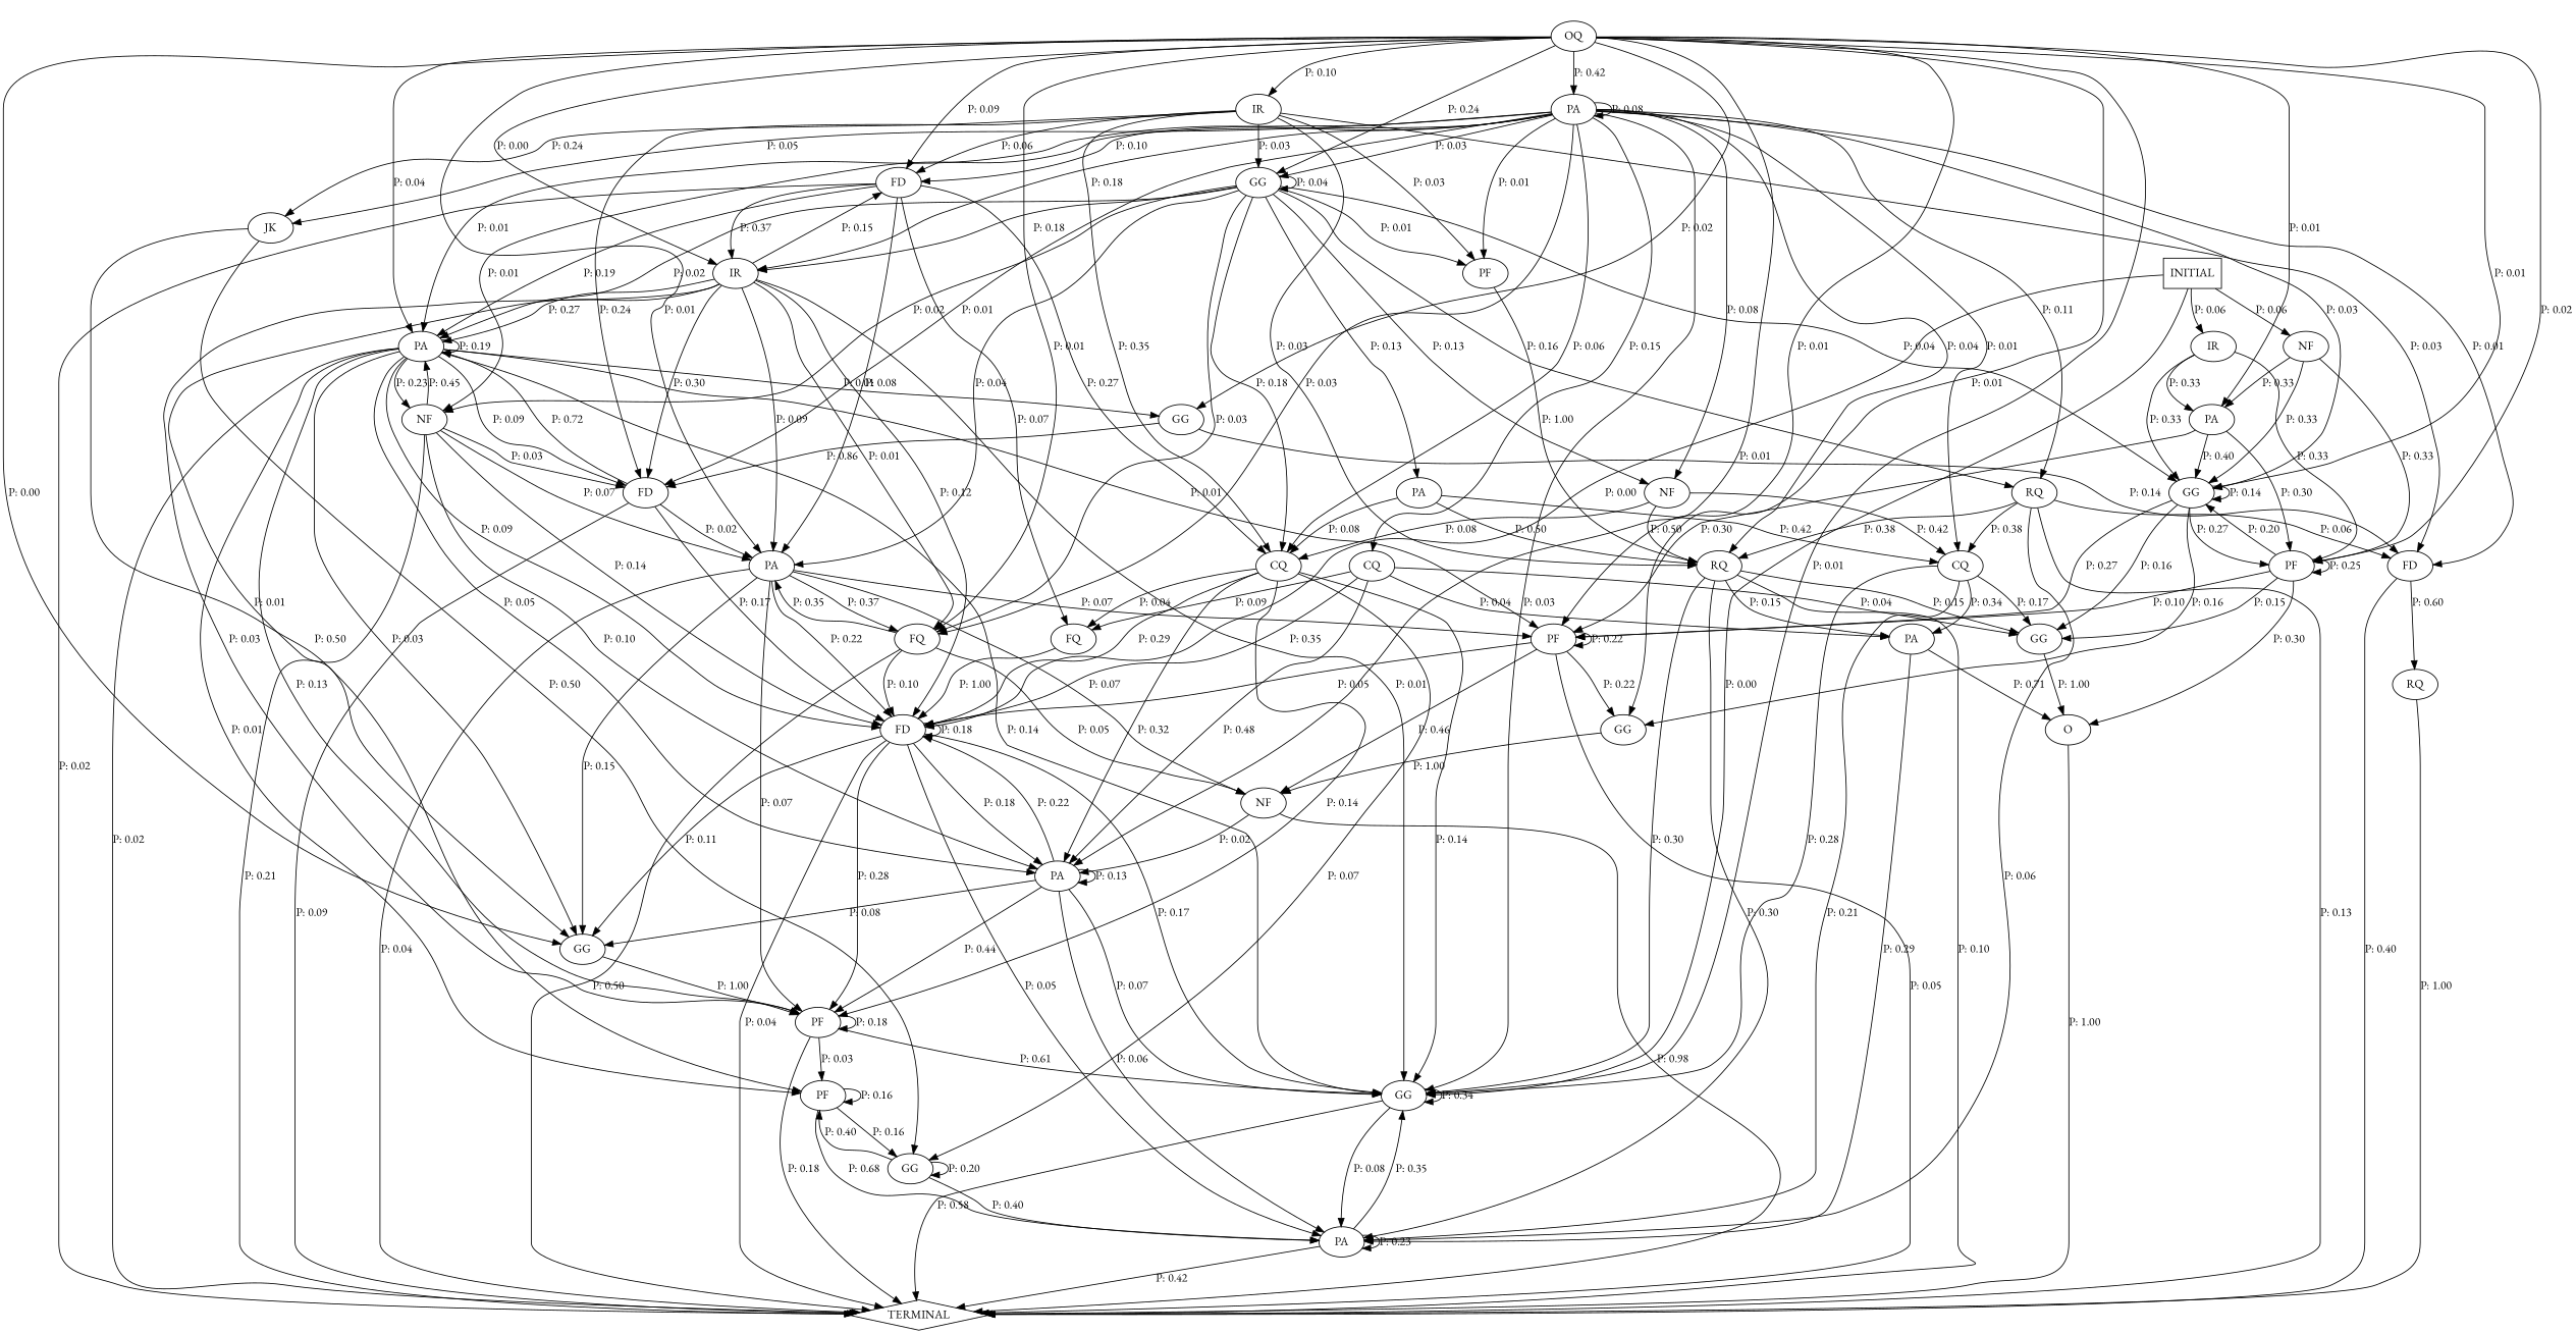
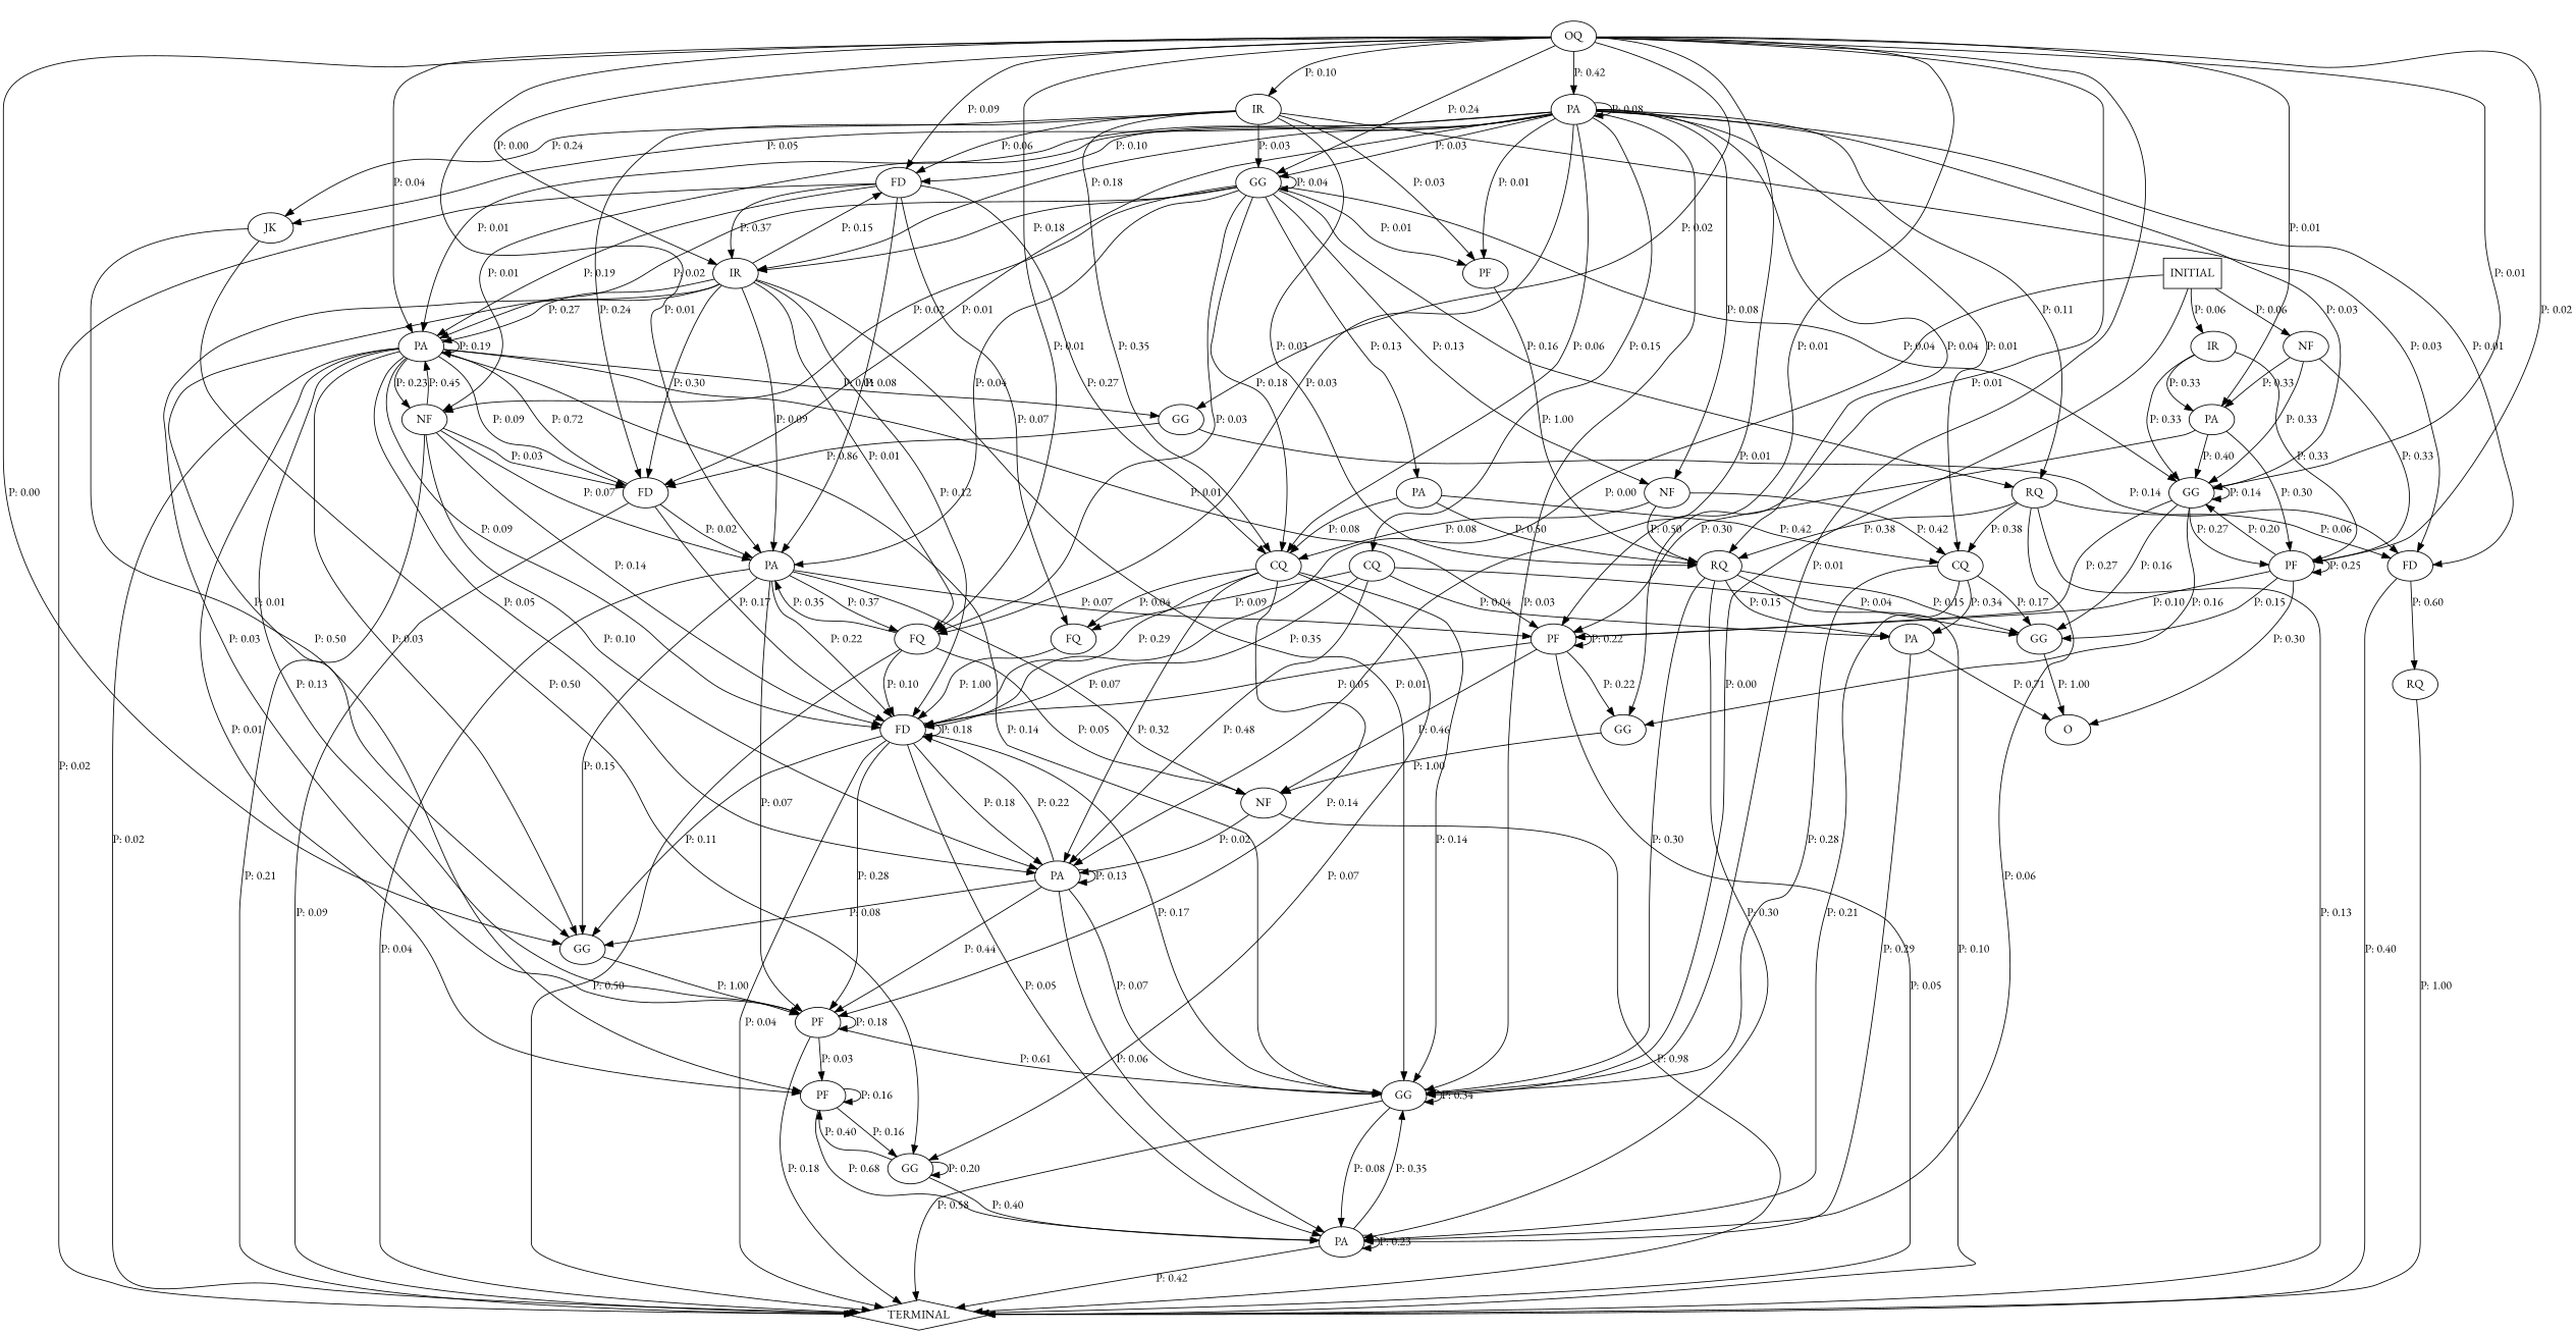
  digraph {
    fontname="EB Garamond"
    node [fontname="EB Garamond"]
    edge [fontname="EB Garamond"]
    n1 [label=CQ]
    n2 [label=GG]
    n3 [label=GG]
    n4 [label=PA]
    n5 [label=PA]
    n6 [label=O]
    n7 [label=TERMINAL shape=diamond]
    n8 [label=CQ]
    n9 [label=FD]
    n10 [label=FQ]
    n11 [label=PA]
    n12 [label=PF]
    n13 [label=GG]
    n14 [label=CQ]
    n15 [label=GG]
    n16 [label=PF]
    n17 [label=FD]
    n18 [label=RQ]
    n19 [label=FD]
    n20 [label=PA]
    n21 [label=PA]
    n22 [label=FQ]
    n23 [label=NF]
    n24 [label=PF]
    n25 [label=GG]
    n26 [label=NF]
    n27 [label=FD]
    n28 [label=IR]
    n29 [label=GG]
    n30 [label=GG]
    n31 [label=PF]
    n32 [label=GG]
    n33 [label=NF]
    n34 [label=PA]
    n35 [label=PF]
    n36 [label=RQ]
    n37 [label=RQ]
    n38 [label=IR]
    n39 [label=PA]
    n40 [label=IR]
    n41 [label=JK]
    n42 [label=NF]
    n43 [label=OQ]
    n44 [label=PA]
    n45 [label=INITIAL shape=box]
    n1 -> n2 [label="P: 0.17"]
    n1 -> n3 [label="P: 0.28"]
    n1 -> n4 [label="P: 0.34"]
    n1 -> n5 [label="P: 0.21"]
    n2 -> n6 [label="P: 1.00"]
    n3 -> n3 [label="P: 0.34"]
    n3 -> n5 [label="P: 0.08"]
    n3 -> n7 [label="P: 0.58"]
    n4 -> n5 [label="P: 0.29"]
    n4 -> n6 [label="P: 0.71"]
    n5 -> n3 [label="P: 0.35"]
    n5 -> n5 [label="P: 0.23"]
    n5 -> n7 [label="P: 0.42"]
-   n6 -> n7 [label="P: 1.00"]
    n8 -> n2 [label="P: 0.04"]
    n8 -> n4 [label="P: 0.04"]
    n8 -> n9 [label="P: 0.35"]
    n8 -> n10 [label="P: 0.09"]
    n8 -> n11 [label="P: 0.48"]
    n9 -> n3 [label="P: 0.17"]
    n9 -> n5 [label="P: 0.05"]
    n9 -> n7 [label="P: 0.04"]
    n9 -> n9 [label="P: 0.18"]
    n9 -> n11 [label="P: 0.18"]
    n9 -> n12 [label="P: 0.28"]
    n9 -> n13 [label="P: 0.11"]
    n10 -> n9 [label="P: 1.00"]
    n11 -> n3 [label="P: 0.07"]
    n11 -> n5 [label="P: 0.06"]
    n11 -> n9 [label="P: 0.22"]
    n11 -> n11 [label="P: 0.13"]
    n11 -> n12 [label="P: 0.44"]
    n11 -> n13 [label="P: 0.08"]
    n12 -> n3 [label="P: 0.61"]
    n12 -> n7 [label="P: 0.18"]
    n12 -> n12 [label="P: 0.18"]
    n12 -> n16 [label="P: 0.03"]
    n13 -> n12 [label="P: 1.00"]
    n14 -> n3 [label="P: 0.14"]
    n14 -> n9 [label="P: 0.29"]
    n14 -> n10 [label="P: 0.04"]
    n14 -> n11 [label="P: 0.32"]
    n14 -> n12 [label="P: 0.14"]
    n14 -> n15 [label="P: 0.07"]
    n15 -> n5 [label="P: 0.40"]
    n15 -> n15 [label="P: 0.20"]
    n15 -> n16 [label="P: 0.40"]
    n16 -> n5 [label="P: 0.68"]
    n16 -> n15 [label="P: 0.16"]
    n16 -> n16 [label="P: 0.16"]
    n17 -> n7 [label="P: 0.40"]
    n17 -> n18 [label="P: 0.60"]
    n18 -> n7 [label="P: 1.00"]
    n19 -> n7 [label="P: 0.09"]
    n19 -> n9 [label="P: 0.17"]
    n19 -> n20 [label="P: 0.02"]
    n19 -> n21 [label="P: 0.72"]
    n20 -> n7 [label="P: 0.04"]
    n20 -> n9 [label="P: 0.22"]
    n20 -> n12 [label="P: 0.07"]
    n20 -> n13 [label="P: 0.15"]
    n20 -> n22 [label="P: 0.37"]
    n20 -> n23 [label="P: 0.07"]
    n20 -> n24 [label="P: 0.07"]
    n21 -> n3 [label="P: 0.14"]
    n21 -> n7 [label="P: 0.02"]
    n21 -> n9 [label="P: 0.09"]
    n21 -> n11 [label="P: 0.05"]
    n21 -> n12 [label="P: 0.13"]
    n21 -> n13 [label="P: 0.03"]
    n21 -> n16 [label="P: 0.01"]
    n21 -> n19 [label="P: 0.09"]
    n21 -> n21 [label="P: 0.19"]
    n21 -> n24 [label="P: 0.01"]
    n21 -> n25 [label="P: 0.01"]
    n21 -> n26 [label="P: 0.23"]
    n22 -> n7 [label="P: 0.50"]
    n22 -> n9 [label="P: 0.10"]
    n22 -> n20 [label="P: 0.35"]
    n22 -> n23 [label="P: 0.05"]
    n23 -> n7 [label="P: 0.98"]
    n23 -> n11 [label="P: 0.02"]
    n24 -> n7 [label="P: 0.05"]
    n24 -> n9 [label="P: 0.05"]
    n24 -> n23 [label="P: 0.46"]
    n24 -> n24 [label="P: 0.22"]
    n24 -> n29 [label="P: 0.22"]
    n25 -> n17 [label="P: 0.14"]
    n25 -> n19 [label="P: 0.86"]
    n26 -> n7 [label="P: 0.21"]
    n26 -> n9 [label="P: 0.14"]
    n26 -> n11 [label="P: 0.10"]
    n26 -> n19 [label="P: 0.03"]
    n26 -> n20 [label="P: 0.07"]
    n26 -> n21 [label="P: 0.45"]
    n27 -> n7 [label="P: 0.02"]
    n27 -> n10 [label="P: 0.07"]
    n27 -> n14 [label="P: 0.27"]
    n27 -> n20 [label="P: 0.08"]
    n27 -> n21 [label="P: 0.19"]
    n27 -> n28 [label="P: 0.37"]
    n28 -> n3 [label="P: 0.01"]
    n28 -> n9 [label="P: 0.12"]
    n28 -> n12 [label="P: 0.03"]
    n28 -> n13 [label="P: 0.01"]
    n28 -> n19 [label="P: 0.30"]
    n28 -> n20 [label="P: 0.09"]
    n28 -> n21 [label="P: 0.27"]
    n28 -> n22 [label="P: 0.01"]
    n28 -> n27 [label="P: 0.15"]
    n29 -> n23 [label="P: 1.00"]
    n30 -> n2 [label="P: 0.16"]
    n30 -> n24 [label="P: 0.27"]
    n30 -> n29 [label="P: 0.16"]
    n30 -> n30 [label="P: 0.14"]
    n30 -> n31 [label="P: 0.27"]
    n31 -> n2 [label="P: 0.15"]
    n31 -> n6 [label="P: 0.30"]
    n31 -> n24 [label="P: 0.10"]
    n31 -> n30 [label="P: 0.20"]
    n31 -> n31 [label="P: 0.25"]
    n32 -> n14 [label="P: 0.18"]
    n32 -> n20 [label="P: 0.04"]
    n32 -> n21 [label="P: 0.02"]
    n32 -> n22 [label="P: 0.03"]
    n32 -> n26 [label="P: 0.02"]
    n32 -> n28 [label="P: 0.18"]
    n32 -> n30 [label="P: 0.04"]
    n32 -> n32 [label="P: 0.04"]
    n32 -> n33 [label="P: 0.13"]
    n32 -> n34 [label="P: 0.13"]
    n32 -> n35 [label="P: 0.01"]
    n32 -> n36 [label="P: 0.16"]
    n33 -> n1 [label="P: 0.42"]
    n33 -> n14 [label="P: 0.08"]
    n33 -> n37 [label="P: 0.50"]
    n34 -> n1 [label="P: 0.42"]
    n34 -> n14 [label="P: 0.08"]
    n34 -> n37 [label="P: 0.50"]
    n35 -> n37 [label="P: 1.00"]
    n36 -> n1 [label="P: 0.38"]
    n36 -> n5 [label="P: 0.06"]
    n36 -> n7 [label="P: 0.13"]
    n36 -> n17 [label="P: 0.06"]
    n36 -> n37 [label="P: 0.38"]
    n37 -> n2 [label="P: 0.15"]
    n37 -> n3 [label="P: 0.30"]
    n37 -> n4 [label="P: 0.15"]
    n37 -> n5 [label="P: 0.30"]
    n37 -> n7 [label="P: 0.10"]
    n38 -> n30 [label="P: 0.33"]
    n38 -> n31 [label="P: 0.33"]
    n38 -> n39 [label="P: 0.33"]
    n39 -> n24 [label="P: 0.30"]
    n39 -> n30 [label="P: 0.40"]
    n39 -> n31 [label="P: 0.30"]
    n40 -> n14 [label="P: 0.35"]
    n40 -> n17 [label="P: 0.03"]
    n40 -> n19 [label="P: 0.24"]
    n40 -> n27 [label="P: 0.06"]
    n40 -> n32 [label="P: 0.03"]
    n40 -> n35 [label="P: 0.03"]
    n40 -> n37 [label="P: 0.03"]
    n40 -> n41 [label="P: 0.24"]
    n41 -> n15 [label="P: 0.50"]
    n41 -> n16 [label="P: 0.50"]
    n42 -> n30 [label="P: 0.33"]
    n42 -> n31 [label="P: 0.33"]
    n42 -> n39 [label="P: 0.33"]
    n43 -> n3 [label="P: 0.01"]
    n43 -> n11 [label="P: 0.01"]
    n43 -> n13 [label="P: 0.00"]
    n43 -> n20 [label="P: 0.01"]
    n43 -> n21 [label="P: 0.04"]
    n43 -> n22 [label="P: 0.01"]
    n43 -> n24 [label="P: 0.01"]
    n43 -> n25 [label="P: 0.02"]
    n43 -> n27 [label="P: 0.09"]
    n43 -> n28 [label="P: 0.00"]
    n43 -> n29 [label="P: 0.01"]
    n43 -> n30 [label="P: 0.01"]
    n43 -> n31 [label="P: 0.02"]
    n43 -> n32 [label="P: 0.24"]
    n43 -> n39 [label="P: 0.01"]
    n43 -> n40 [label="P: 0.10"]
    n43 -> n44 [label="P: 0.42"]
    n44 -> n1 [label="P: 0.01"]
    n44 -> n3 [label="P: 0.03"]
    n44 -> n8 [label="P: 0.15"]
    n44 -> n14 [label="P: 0.06"]
    n44 -> n17 [label="P: 0.01"]
    n44 -> n19 [label="P: 0.01"]
    n44 -> n21 [label="P: 0.01"]
    n44 -> n22 [label="P: 0.03"]
    n44 -> n26 [label="P: 0.01"]
    n44 -> n27 [label="P: 0.10"]
    n44 -> n28 [label="P: 0.18"]
    n44 -> n30 [label="P: 0.03"]
    n44 -> n32 [label="P: 0.03"]
    n44 -> n33 [label="P: 0.08"]
    n44 -> n35 [label="P: 0.01"]
    n44 -> n36 [label="P: 0.11"]
    n44 -> n37 [label="P: 0.04"]
    n44 -> n41 [label="P: 0.05"]
    n44 -> n44 [label="P: 0.08"]
    n45 -> n3 [label="P: 0.00"]
    n45 -> n9 [label="P: 0.00"]
    n45 -> n38 [label="P: 0.06"]
    n45 -> n42 [label="P: 0.06"]
  }
